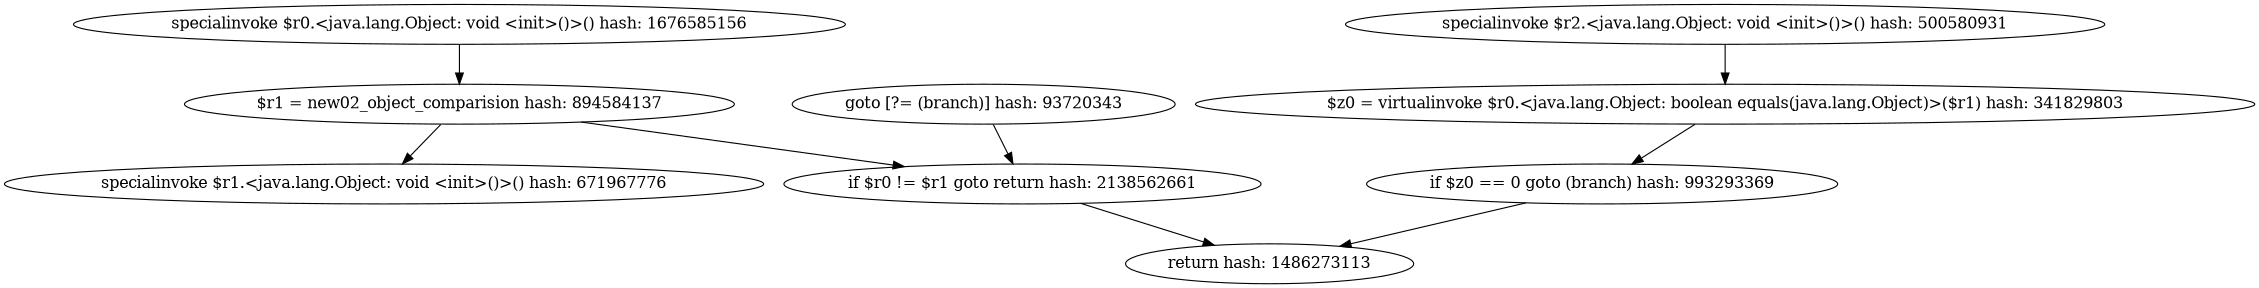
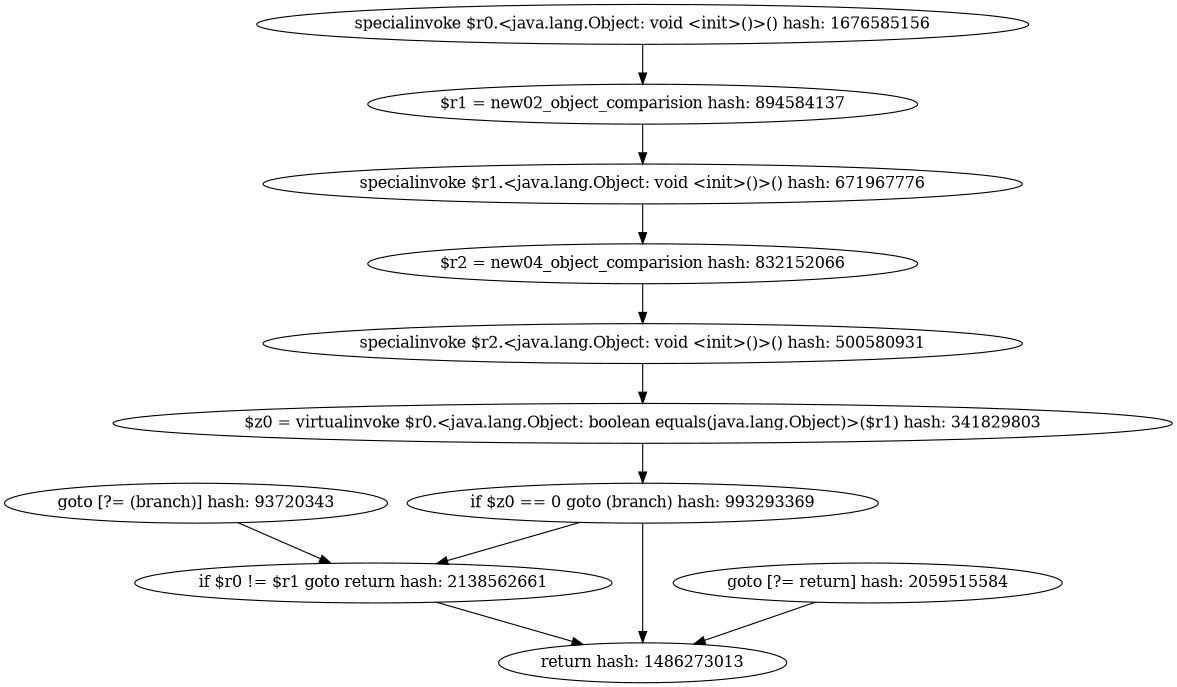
  digraph {
    "specialinvoke $r0.<java.lang.Object: void <init>()>() hash: 1676585156"
    "$r1 = new02_object_comparision hash: 894584137"
    "specialinvoke $r1.<java.lang.Object: void <init>()>() hash: 671967776"
+   "$r2 = new04_object_comparision hash: 832152066"
    "specialinvoke $r2.<java.lang.Object: void <init>()>() hash: 500580931"
    "$z0 = virtualinvoke $r0.<java.lang.Object: boolean equals(java.lang.Object)>($r1) hash: 341829803"
    "if $z0 == 0 goto (branch) hash: 993293369"
    "if $r0 != $r1 goto return hash: 2138562661"
-   "return hash: 1486273013" [label="return hash: 1486273113"]
+   "return hash: 1486273013"
    "goto [?= (branch)] hash: 93720343"
+   "goto [?= return] hash: 2059515584"
    "specialinvoke $r0.<java.lang.Object: void <init>()>() hash: 1676585156" -> "$r1 = new02_object_comparision hash: 894584137"
    "$r1 = new02_object_comparision hash: 894584137" -> "specialinvoke $r1.<java.lang.Object: void <init>()>() hash: 671967776"
+   "specialinvoke $r1.<java.lang.Object: void <init>()>() hash: 671967776" -> "$r2 = new04_object_comparision hash: 832152066"
+   "$r2 = new04_object_comparision hash: 832152066" -> "specialinvoke $r2.<java.lang.Object: void <init>()>() hash: 500580931"
    "specialinvoke $r2.<java.lang.Object: void <init>()>() hash: 500580931" -> "$z0 = virtualinvoke $r0.<java.lang.Object: boolean equals(java.lang.Object)>($r1) hash: 341829803"
    "$z0 = virtualinvoke $r0.<java.lang.Object: boolean equals(java.lang.Object)>($r1) hash: 341829803" -> "if $z0 == 0 goto (branch) hash: 993293369"
-   "$r1 = new02_object_comparision hash: 894584137" -> "if $r0 != $r1 goto return hash: 2138562661"
+   "if $z0 == 0 goto (branch) hash: 993293369" -> "if $r0 != $r1 goto return hash: 2138562661"
    "if $z0 == 0 goto (branch) hash: 993293369" -> "return hash: 1486273013"
    "if $r0 != $r1 goto return hash: 2138562661" -> "return hash: 1486273013"
    "goto [?= (branch)] hash: 93720343" -> "if $r0 != $r1 goto return hash: 2138562661"
+   "goto [?= return] hash: 2059515584" -> "return hash: 1486273013"
  }
